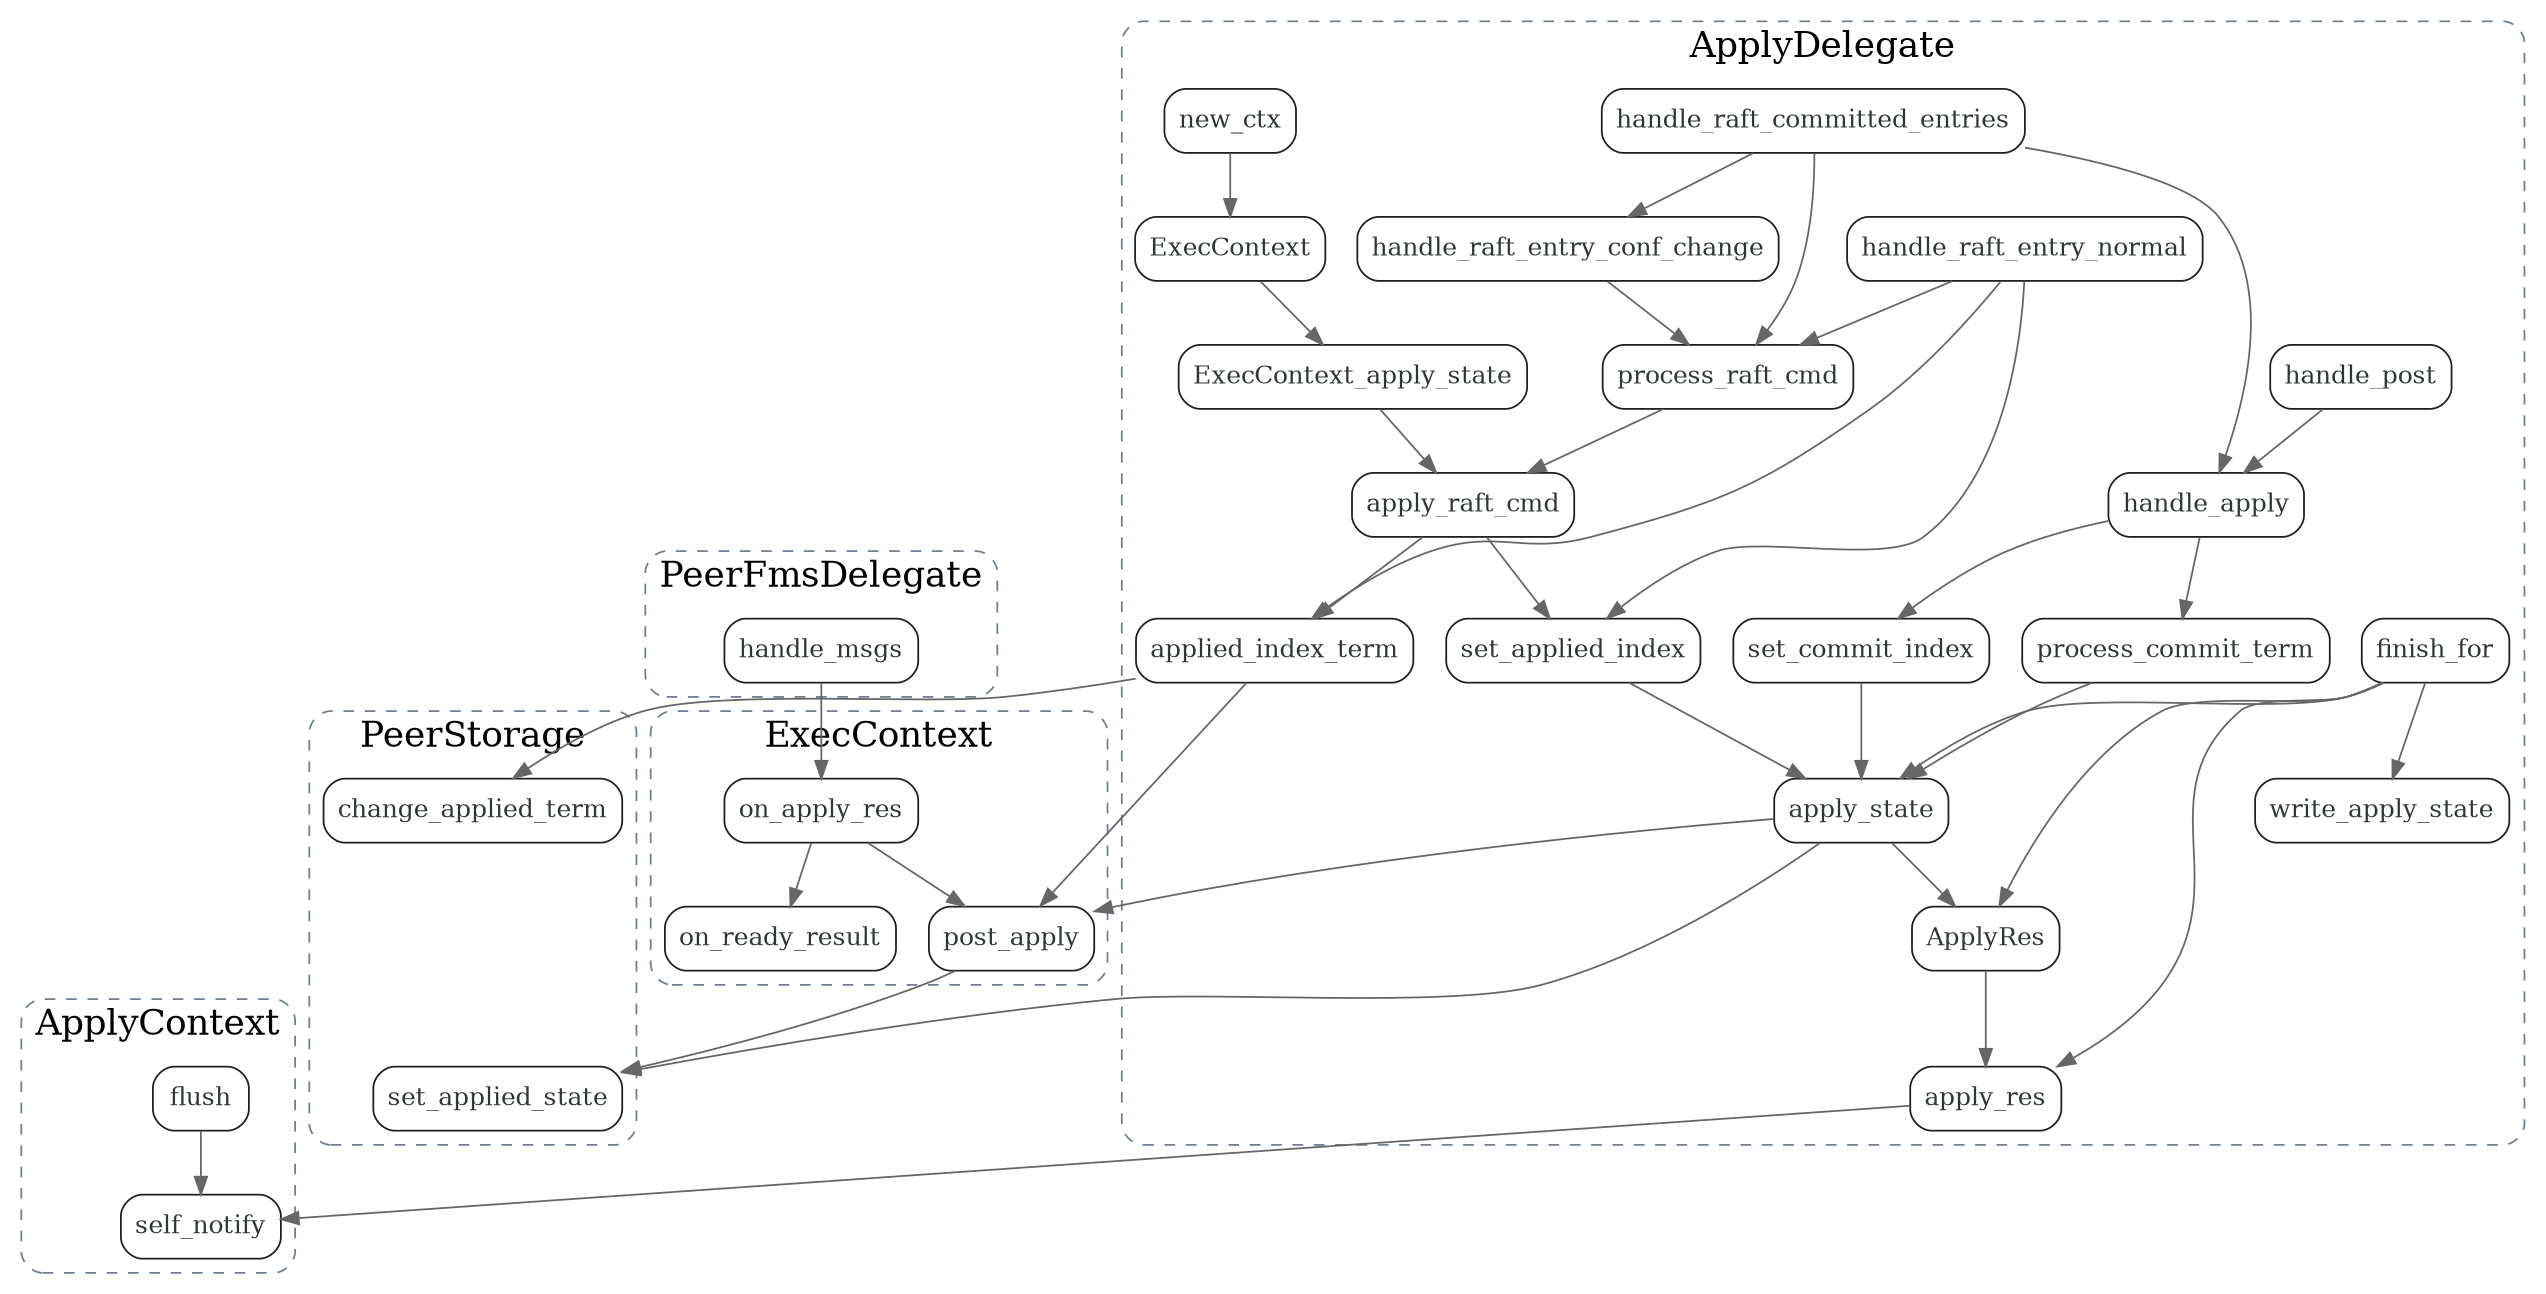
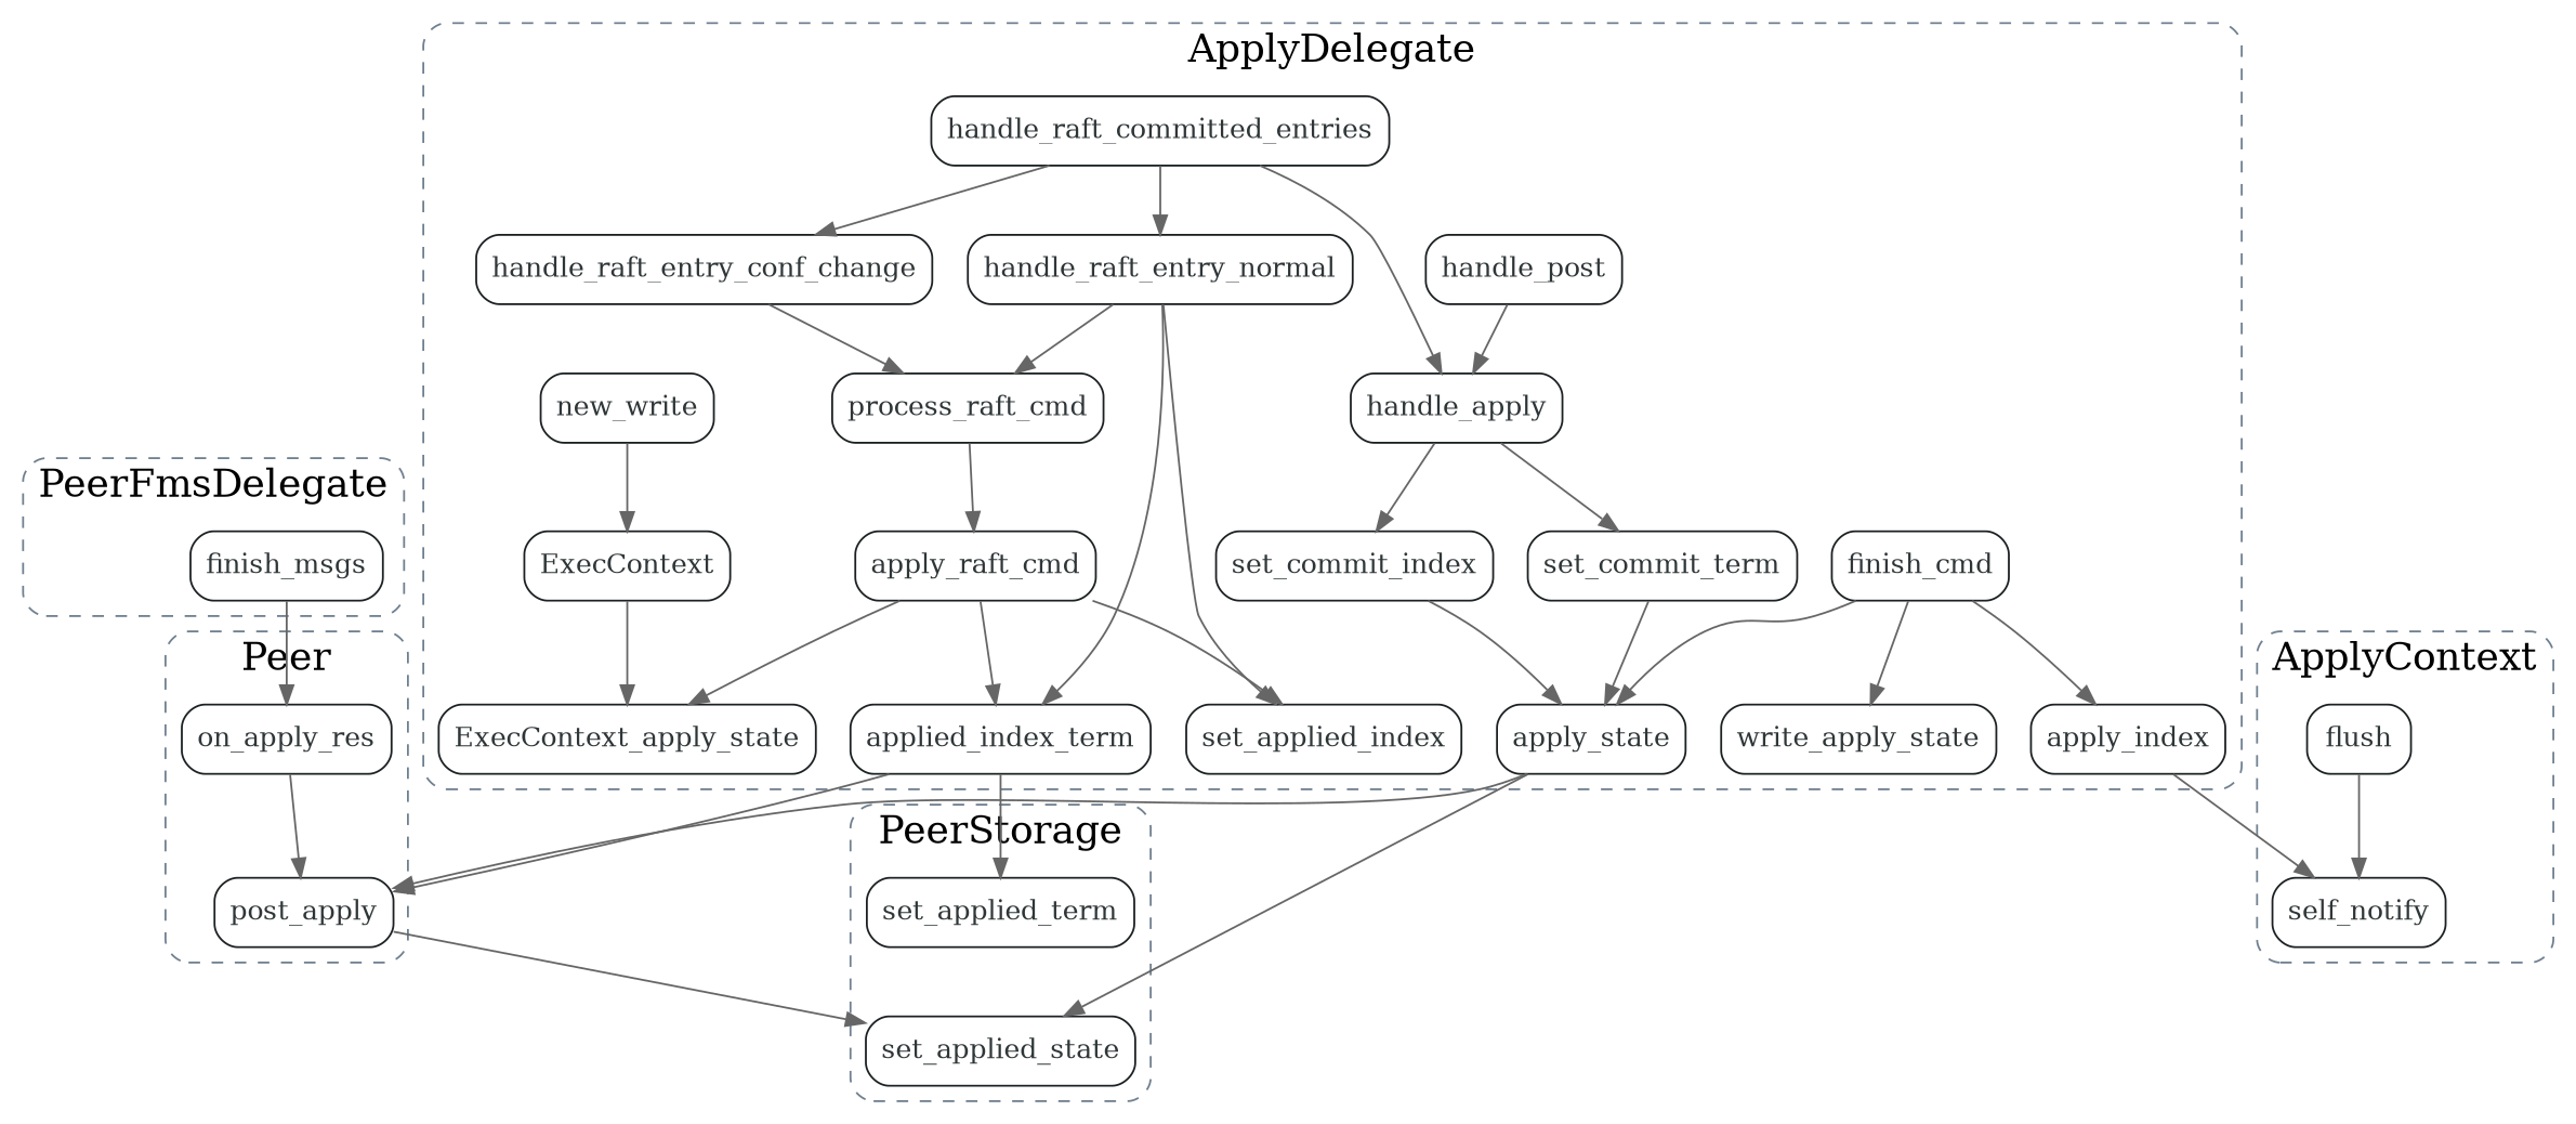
  digraph {
    newrank=true
    rankdir=TB
    node [color="#1c2123" fontcolor="#2f3638" shape=box style=rounded]
    edge [color=gray40]
    process_raft_cmd
    apply_raft_cmd
    set_applied_index
    applied_index_term
    ExecContext_apply_state
-   new_ctx
+   new_ctx [label=new_write]
    apply_state
    n8 [label=handle_post]
    handle_apply
    handle_raft_committed_entries
    set_commit_index
-   set_commit_term [label=process_commit_term]
+   set_commit_term
    handle_raft_entry_normal
    handle_raft_entry_conf_change
-   ApplyRes
    ExecContext
-   finish_for
+   finish_for [label=finish_cmd]
    write_apply_state
-   apply_res
+   apply_res [label=apply_index]
    self_notify
    flush
    set_applied_state
-   set_applied_term [label=change_applied_term]
+   set_applied_term
    post_apply
    on_apply_res
-   on_ready_result
-   handle_msgs
+   handle_msgs [label=finish_msgs]
    subgraph cluster_1 {
      color=slategrey
      fontsize=20
      label=ApplyDelegate
      style="rounded,dashed"
      process_raft_cmd
      apply_raft_cmd
      set_applied_index
      applied_index_term
      ExecContext_apply_state
      new_ctx
      apply_state
      n8
      handle_apply
      handle_raft_committed_entries
      set_commit_index
      set_commit_term
      handle_raft_entry_normal
      handle_raft_entry_conf_change
-     ApplyRes
      ExecContext
      finish_for
      write_apply_state
      apply_res
    }
    subgraph cluster_2 {
      color=slategrey
      fontsize=20
      label=ApplyContext
      style="rounded,dashed"
      self_notify
      flush
    }
    subgraph cluster_3 {
      color=slategrey
      fontsize=20
      label=PeerStorage
      style="rounded,dashed"
      set_applied_state
      set_applied_term
    }
    subgraph cluster_4 {
      color=slategrey
      fontsize=20
-     label=ExecContext
+     label=Peer
      style="rounded,dashed"
      post_apply
      on_apply_res
-     on_ready_result
    }
    subgraph cluster_5 {
      color=slategrey
      fontsize=20
      label=PeerFmsDelegate
      style="rounded,dashed"
      handle_msgs
    }
    process_raft_cmd -> apply_raft_cmd
    apply_raft_cmd -> set_applied_index
    apply_raft_cmd -> applied_index_term
-   ExecContext_apply_state -> apply_raft_cmd
-   set_applied_index -> apply_state
+   apply_raft_cmd -> ExecContext_apply_state
    applied_index_term -> set_applied_term
    applied_index_term -> post_apply
    new_ctx -> ExecContext
-   apply_state -> ApplyRes
    apply_state -> set_applied_state
    apply_state -> post_apply
    n8 -> handle_apply
    handle_apply -> set_commit_index
    handle_apply -> set_commit_term
    handle_raft_committed_entries -> handle_apply
-   handle_raft_committed_entries -> process_raft_cmd
+   handle_raft_committed_entries -> handle_raft_entry_normal
    handle_raft_committed_entries -> handle_raft_entry_conf_change
    set_commit_index -> apply_state
    set_commit_term -> apply_state
    handle_raft_entry_normal -> process_raft_cmd
    handle_raft_entry_normal -> set_applied_index
    handle_raft_entry_normal -> applied_index_term
    handle_raft_entry_conf_change -> process_raft_cmd
-   ApplyRes -> apply_res
    ExecContext -> ExecContext_apply_state
    finish_for -> apply_state
-   finish_for -> ApplyRes
    finish_for -> write_apply_state
    finish_for -> apply_res
    apply_res -> self_notify
    flush -> self_notify
    post_apply -> set_applied_state
    on_apply_res -> post_apply
-   on_apply_res -> on_ready_result
    handle_msgs -> on_apply_res
  }
